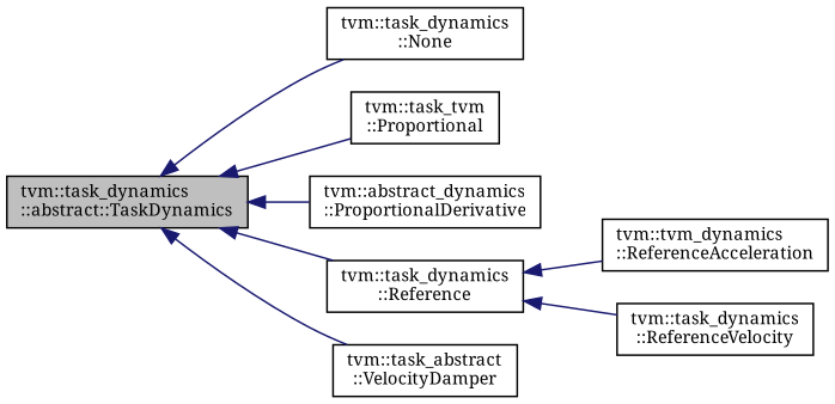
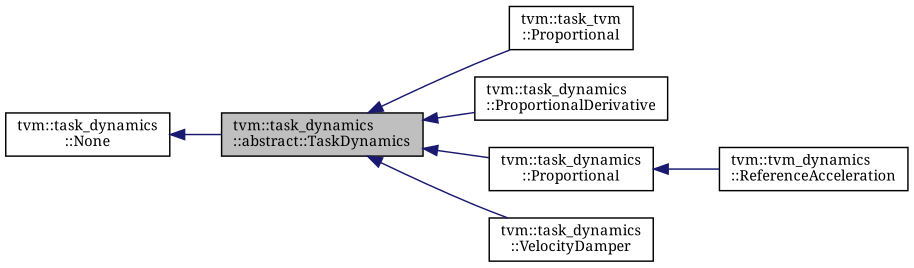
  digraph {
    fontname="Noto Serif"
    rankdir=LR
    node [color=black fillcolor=white fontname="Noto Serif" fontsize=10 shape=record style=filled]
    edge [color=midnightblue dir=back fontname="Noto Serif" fontsize=10 labelfontname=Helvetica labelfontsize=10 style=solid]
    n1 [fillcolor=grey75 fontcolor=black height=0.2 label="tvm::task_dynamics\l::abstract::TaskDynamics" width=0.4]
    n2 [height=0.2 label="tvm::task_dynamics\l::None" width=0.4]
    n3 [height=0.2 label="tvm::task_tvm\l::Proportional" width=0.4]
-   n4 [height=0.2 label="tvm::abstract_dynamics\l::ProportionalDerivative" width=0.4]
-   n5 [height=0.2 label="tvm::task_dynamics\l::Reference" width=0.4]
-   n6 [height=0.2 label="tvm::task_abstract\l::VelocityDamper" width=0.4]
+   n4 [height=0.2 label="tvm::task_dynamics\l::ProportionalDerivative" width=0.4]
+   n5 [height=0.2 label="tvm::task_dynamics\l::Proportional" width=0.4]
+   n6 [height=0.2 label="tvm::task_dynamics\l::VelocityDamper" width=0.4]
    n7 [height=0.2 label="tvm::tvm_dynamics\l::ReferenceAcceleration" width=0.4]
-   n8 [height=0.2 label="tvm::task_dynamics\l::ReferenceVelocity" width=0.4]
-   n1 -> n2
+   n2 -> n1
    n1 -> n3
    n1 -> n4
    n1 -> n5
    n1 -> n6
    n5 -> n7
-   n5 -> n8
  }
